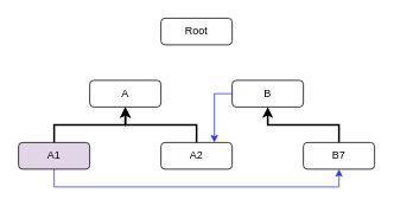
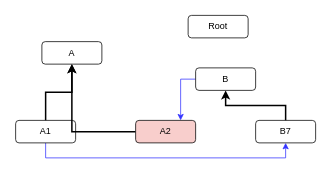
  <mxCell id="0" />
  <mxCell id="1" parent="0" />
- <mxCell id="2" value="Root" style="rounded=1;whiteSpace=wrap;html=1;" vertex="1" parent="1"><mxGeometry x="180" y="20" width="80" height="30" as="geometry" /></mxCell>
- <mxCell id="3" value="A" style="rounded=1;whiteSpace=wrap;html=1;" vertex="1" parent="1"><mxGeometry x="100" y="90" width="80" height="30" as="geometry" /></mxCell>
+ <mxCell id="2" value="Root" style="rounded=1;whiteSpace=wrap;html=1;" vertex="1" parent="1"><mxGeometry x="250" y="20" width="80" height="30" as="geometry" /></mxCell>
+ <mxCell id="3" value="A" style="rounded=1;whiteSpace=wrap;html=1;" vertex="1" parent="1"><mxGeometry x="55" y="55" width="80" height="30" as="geometry" /></mxCell>
  <mxCell id="4" style="edgeStyle=orthogonalEdgeStyle;rounded=0;orthogonalLoop=1;jettySize=auto;html=1;entryX=0.75;entryY=0;entryDx=0;entryDy=0;strokeColor=#3333FF;" edge="1" parent="1" source="5" target="10"><mxGeometry relative="1" as="geometry"><Array as="points"><mxPoint x="240" y="105" /></Array></mxGeometry></mxCell>
  <mxCell id="5" value="B" style="rounded=1;whiteSpace=wrap;html=1;" vertex="1" parent="1"><mxGeometry x="260" y="90" width="80" height="30" as="geometry" /></mxCell>
  <mxCell id="6" style="edgeStyle=orthogonalEdgeStyle;rounded=0;orthogonalLoop=1;jettySize=auto;html=1;strokeWidth=2;" edge="1" parent="1" source="8" target="3"><mxGeometry relative="1" as="geometry" /></mxCell>
  <mxCell id="7" style="edgeStyle=orthogonalEdgeStyle;rounded=0;orthogonalLoop=1;jettySize=auto;html=1;strokeColor=#3333FF;" edge="1" parent="1" source="8" target="12"><mxGeometry relative="1" as="geometry"><Array as="points"><mxPoint x="60" y="210" /><mxPoint x="380" y="210" /></Array></mxGeometry></mxCell>
- <mxCell id="8" value="A1" style="rounded=1;whiteSpace=wrap;html=1;fillColor=#e1d5e7;" vertex="1" parent="1"><mxGeometry x="20" y="160" width="80" height="30" as="geometry" /></mxCell>
+ <mxCell id="8" value="A1" style="rounded=1;whiteSpace=wrap;html=1;" vertex="1" parent="1"><mxGeometry x="20" y="160" width="80" height="30" as="geometry" /></mxCell>
  <mxCell id="9" style="edgeStyle=orthogonalEdgeStyle;rounded=0;orthogonalLoop=1;jettySize=auto;html=1;strokeWidth=2;" edge="1" parent="1" source="10" target="3"><mxGeometry relative="1" as="geometry" /></mxCell>
- <mxCell id="10" value="A2" style="rounded=1;whiteSpace=wrap;html=1;" vertex="1" parent="1"><mxGeometry x="180" y="160" width="80" height="30" as="geometry" /></mxCell>
+ <mxCell id="10" value="A2" style="rounded=1;whiteSpace=wrap;html=1;fillColor=#f8cecc;" vertex="1" parent="1"><mxGeometry x="180" y="160" width="80" height="30" as="geometry" /></mxCell>
  <mxCell id="11" style="edgeStyle=orthogonalEdgeStyle;rounded=0;orthogonalLoop=1;jettySize=auto;html=1;entryX=0.5;entryY=1;entryDx=0;entryDy=0;strokeWidth=2;" edge="1" parent="1" source="12" target="5"><mxGeometry relative="1" as="geometry" /></mxCell>
  <mxCell id="12" value="B7" style="rounded=1;whiteSpace=wrap;html=1;" vertex="1" parent="1"><mxGeometry x="340" y="160" width="80" height="30" as="geometry" /></mxCell>
